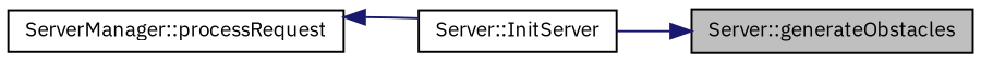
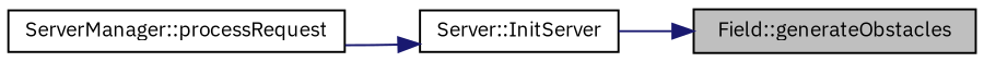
  digraph {
    fontname="IBM Plex Sans"
    rankdir=RL
    node [color=black fillcolor=white fontname="IBM Plex Sans" fontsize=10 shape=record style=filled]
    edge [color=midnightblue dir=back fontname="IBM Plex Sans" fontsize=10 labelfontname=Helvetica labelfontsize=10 style=solid]
-   n1 [fillcolor=grey75 fontcolor=black height=0.2 label="Server::generateObstacles" width=0.4]
+   n1 [fillcolor=grey75 fontcolor=black height=0.2 label="Field::generateObstacles" width=0.4]
    n2 [height=0.2 label="Server::InitServer" width=0.4]
    n3 [height=0.2 label="ServerManager::processRequest" width=0.4]
    n1 -> n2
-   n3 -> n2
+   n2 -> n3
  }
